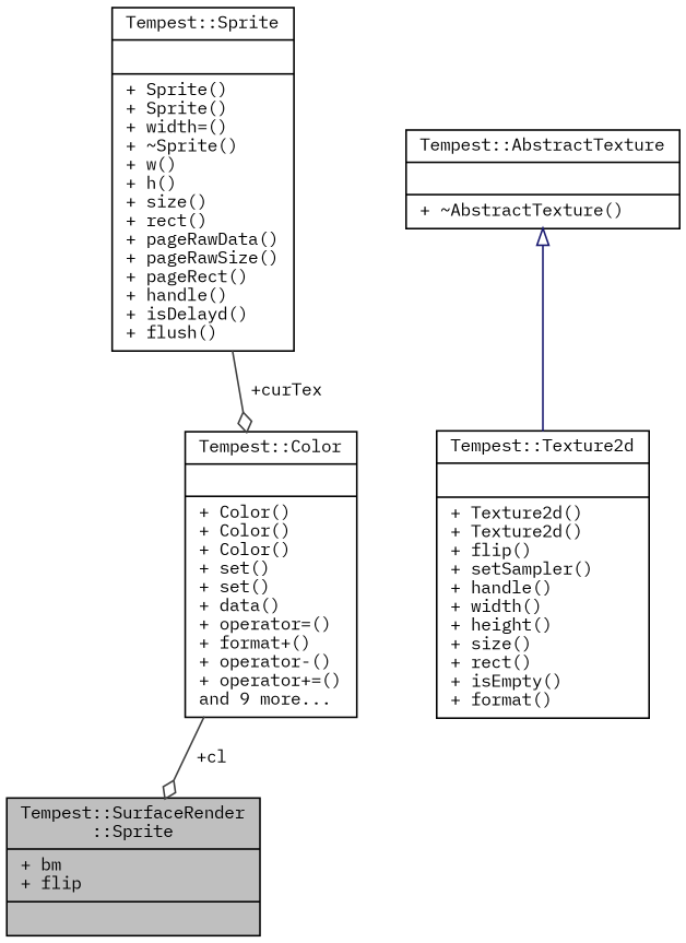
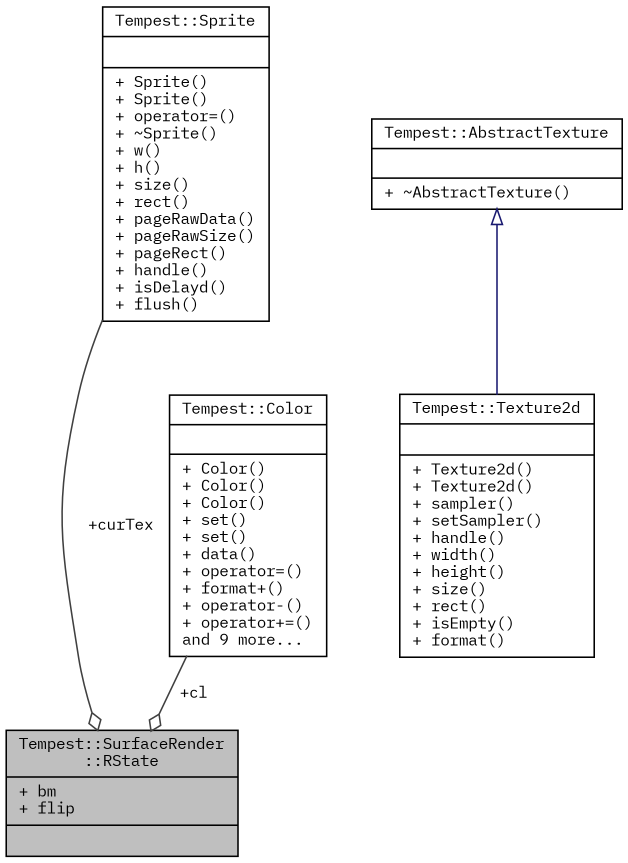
  digraph {
    fontname="IBM Plex Mono"
    node [color=black fillcolor=white fontname="IBM Plex Mono" fontsize=10 shape=record style=filled]
    edge [arrowhead=odiamond color=grey25 fontname="IBM Plex Mono" fontsize=10 labelfontname=Helvetica labelfontsize=10 style=solid]
-   n1 [fillcolor=grey75 fontcolor=black height=0.2 label="{Tempest::SurfaceRender\l::Sprite\n|+ bm\l+ flip\l|}" width=0.4]
+   n1 [fillcolor=grey75 fontcolor=black height=0.2 label="{Tempest::SurfaceRender\l::RState\n|+ bm\l+ flip\l|}" width=0.4]
    n2 [height=0.2 label="{Tempest::Color\n||+ Color()\l+ Color()\l+ Color()\l+ set()\l+ set()\l+ data()\l+ operator=()\l+ format+()\l+ operator-()\l+ operator+=()\land 9 more...\l}" width=0.4]
-   n3 [height=0.2 label="{Tempest::Texture2d\n||+ Texture2d()\l+ Texture2d()\l+ flip()\l+ setSampler()\l+ handle()\l+ width()\l+ height()\l+ size()\l+ rect()\l+ isEmpty()\l+ format()\l}" width=0.4]
+   n3 [height=0.2 label="{Tempest::Texture2d\n||+ Texture2d()\l+ Texture2d()\l+ sampler()\l+ setSampler()\l+ handle()\l+ width()\l+ height()\l+ size()\l+ rect()\l+ isEmpty()\l+ format()\l}" width=0.4]
    n4 [height=0.2 label="{Tempest::AbstractTexture\n||+ ~AbstractTexture()\l}" width=0.4]
-   n5 [height=0.2 label="{Tempest::Sprite\n||+ Sprite()\l+ Sprite()\l+ width=()\l+ ~Sprite()\l+ w()\l+ h()\l+ size()\l+ rect()\l+ pageRawData()\l+ pageRawSize()\l+ pageRect()\l+ handle()\l+ isDelayd()\l+ flush()\l}" width=0.4]
+   n5 [height=0.2 label="{Tempest::Sprite\n||+ Sprite()\l+ Sprite()\l+ operator=()\l+ ~Sprite()\l+ w()\l+ h()\l+ size()\l+ rect()\l+ pageRawData()\l+ pageRawSize()\l+ pageRect()\l+ handle()\l+ isDelayd()\l+ flush()\l}" width=0.4]
    n2 -> n1 [label=" +cl"]
    n4 -> n3 [arrowtail=onormal color=midnightblue dir=back arrowhead=""]
-   n5 -> n2 [label=" +curTex"]
+   n5 -> n1 [label=" +curTex"]
  }
